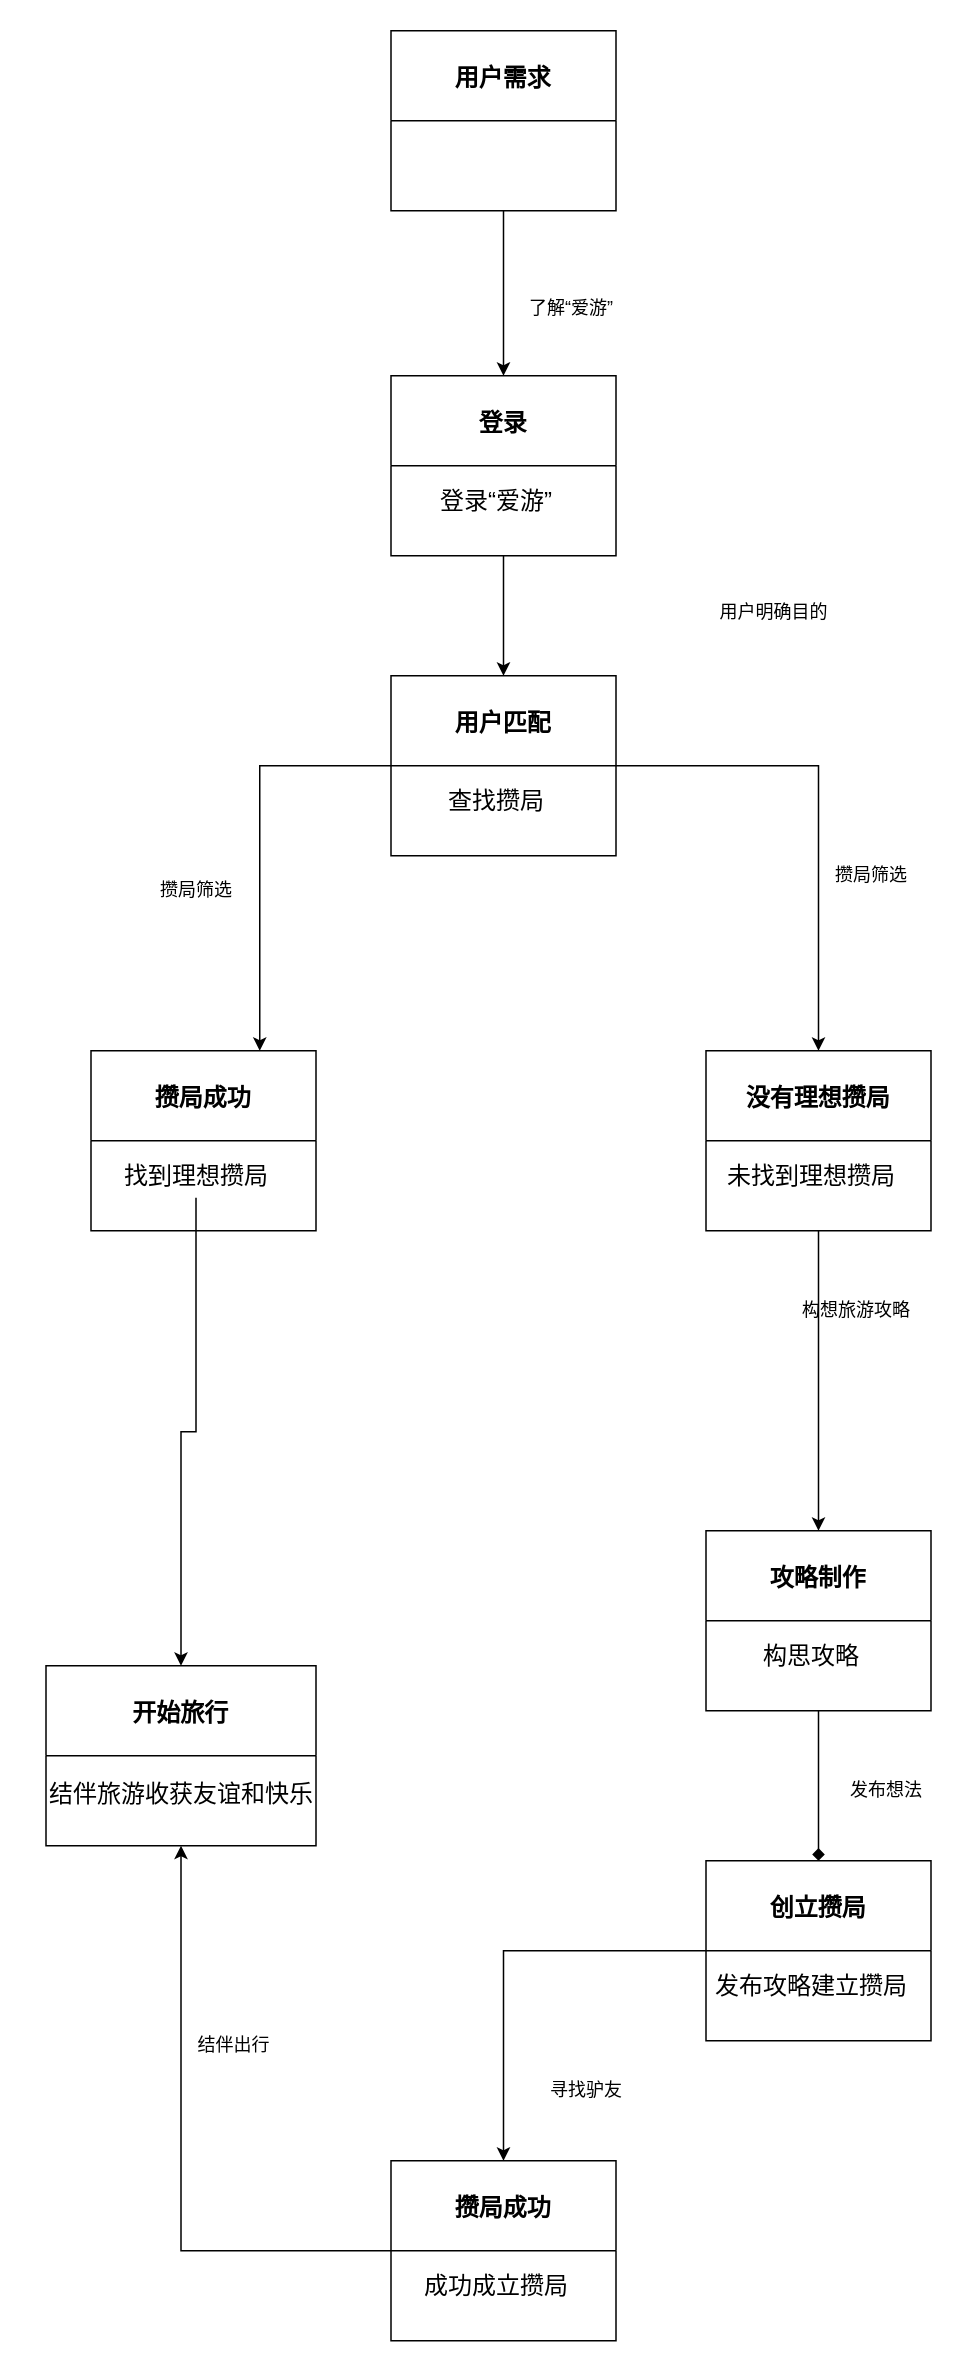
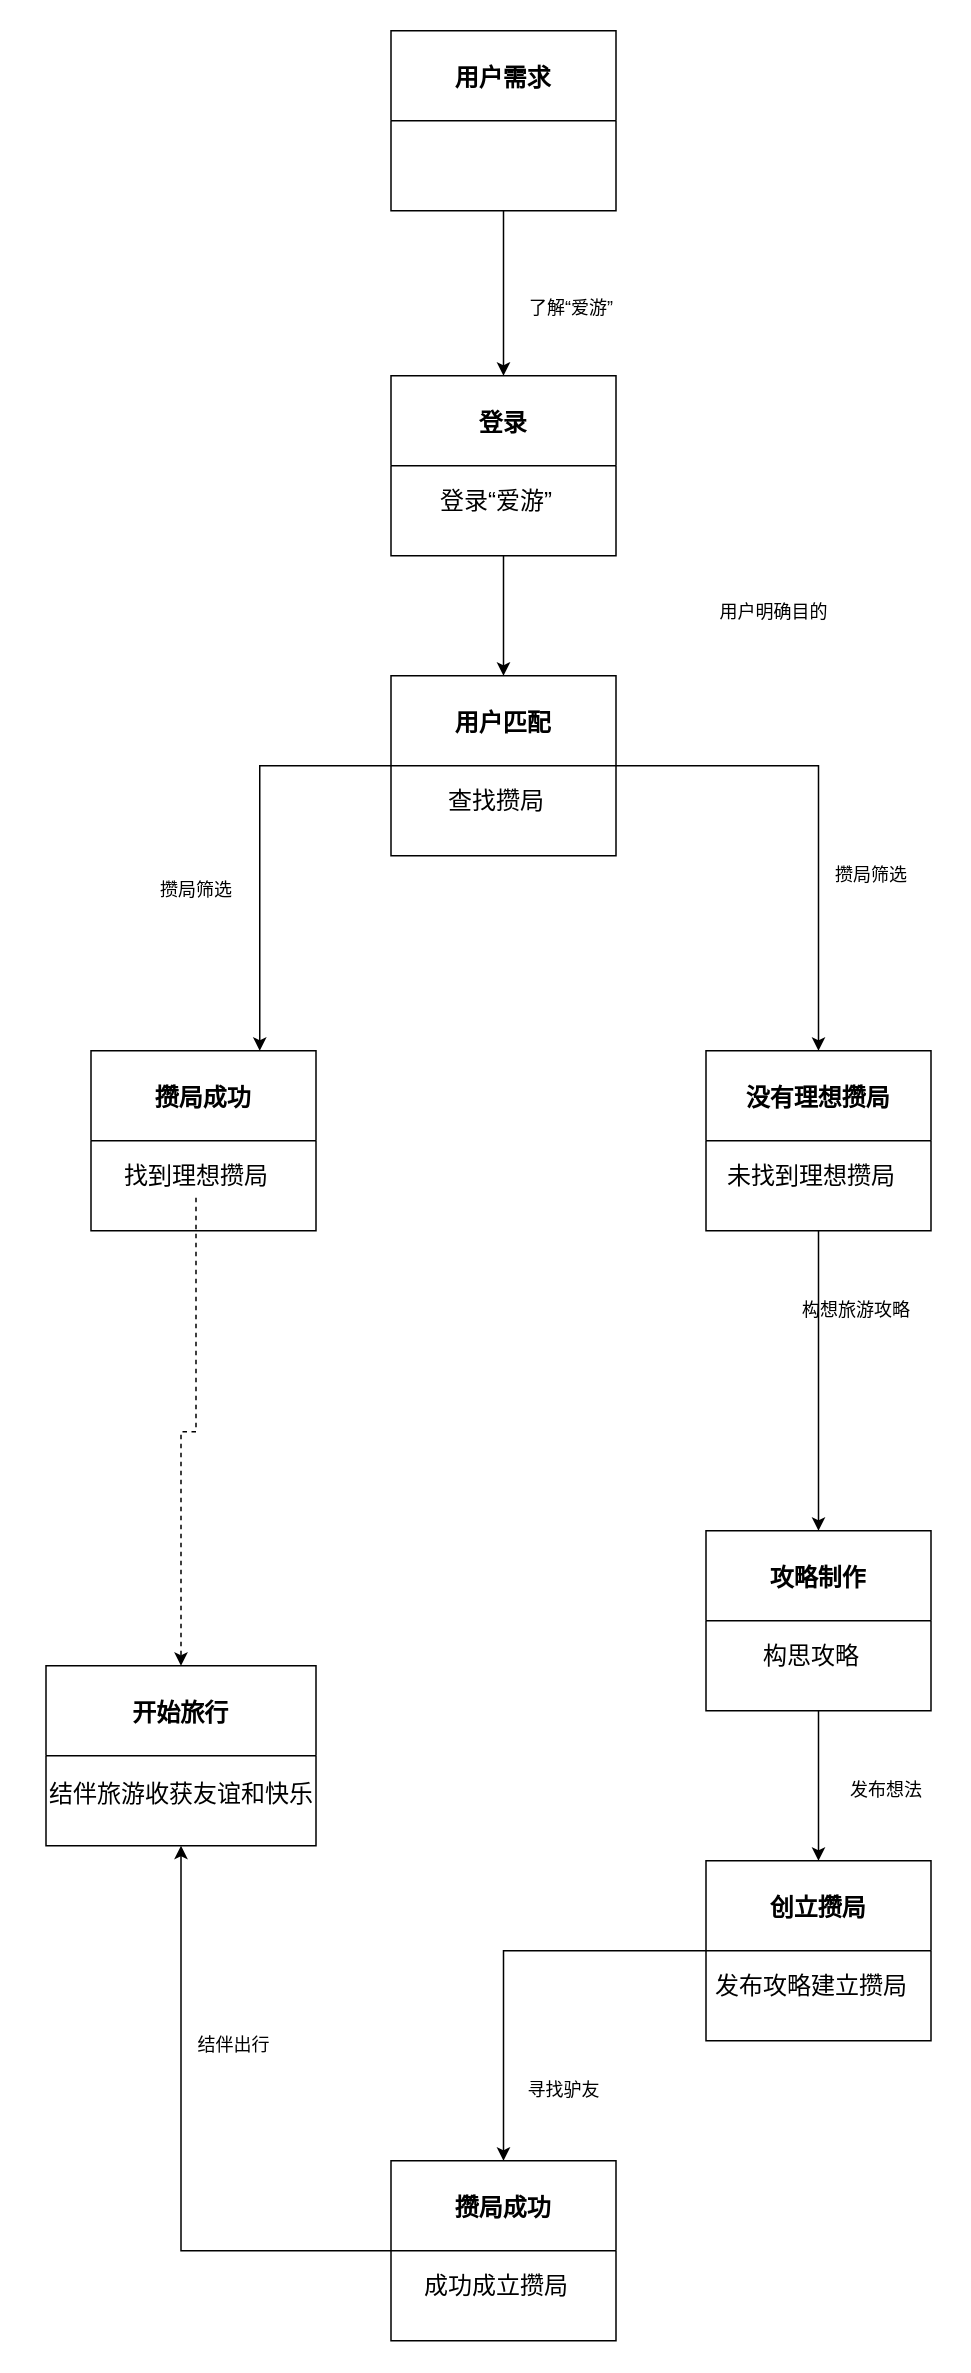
  <mxCell id="0" />
  <mxCell id="1" parent="0" />
  <mxCell id="2" style="edgeStyle=orthogonalEdgeStyle;rounded=0;orthogonalLoop=1;jettySize=auto;html=1;fontSize=16;" edge="1" parent="1" source="3" target="5"><mxGeometry relative="1" as="geometry" /></mxCell>
  <mxCell id="3" value="用户需求" style="swimlane;startSize=60;fontSize=16;" vertex="1" parent="1"><mxGeometry x="260" y="20" width="150" height="120" as="geometry" /></mxCell>
  <mxCell id="4" style="edgeStyle=orthogonalEdgeStyle;rounded=0;orthogonalLoop=1;jettySize=auto;html=1;fontSize=16;" edge="1" parent="1" source="5" target="9"><mxGeometry relative="1" as="geometry" /></mxCell>
  <mxCell id="5" value="登录" style="swimlane;startSize=60;fontSize=16;" vertex="1" parent="1"><mxGeometry x="260" y="250" width="150" height="120" as="geometry" /></mxCell>
  <mxCell id="6" value="登录“爱游”" style="text;html=1;align=center;verticalAlign=middle;resizable=0;points=[];autosize=1;strokeColor=none;fillColor=none;fontSize=16;" vertex="1" parent="1"><mxGeometry x="280" y="318" width="100" height="30" as="geometry" /></mxCell>
  <mxCell id="7" style="edgeStyle=orthogonalEdgeStyle;rounded=0;orthogonalLoop=1;jettySize=auto;html=1;entryX=0.75;entryY=0;entryDx=0;entryDy=0;fontSize=16;" edge="1" parent="1" source="9" target="11"><mxGeometry relative="1" as="geometry" /></mxCell>
  <mxCell id="8" style="edgeStyle=orthogonalEdgeStyle;rounded=0;orthogonalLoop=1;jettySize=auto;html=1;fontSize=16;" edge="1" parent="1" source="9" target="15"><mxGeometry relative="1" as="geometry" /></mxCell>
  <mxCell id="9" value="用户匹配" style="swimlane;startSize=60;fontSize=16;" vertex="1" parent="1"><mxGeometry x="260" y="450" width="150" height="120" as="geometry" /></mxCell>
  <mxCell id="10" value="查找攒局" style="text;html=1;align=center;verticalAlign=middle;resizable=0;points=[];autosize=1;strokeColor=none;fillColor=none;fontSize=16;" vertex="1" parent="1"><mxGeometry x="285" y="518" width="90" height="30" as="geometry" /></mxCell>
  <mxCell id="11" value="攒局成功" style="swimlane;startSize=60;fontSize=16;" vertex="1" parent="1"><mxGeometry x="60" y="700" width="150" height="120" as="geometry" /></mxCell>
- <mxCell id="12" style="edgeStyle=orthogonalEdgeStyle;rounded=0;orthogonalLoop=1;jettySize=auto;html=1;entryX=0.5;entryY=0;entryDx=0;entryDy=0;fontSize=16;" edge="1" parent="1" source="13" target="17"><mxGeometry relative="1" as="geometry" /></mxCell>
+ <mxCell id="12" style="edgeStyle=orthogonalEdgeStyle;rounded=0;orthogonalLoop=1;jettySize=auto;html=1;entryX=0.5;entryY=0;entryDx=0;entryDy=0;fontSize=16;dashed=1;" edge="1" parent="1" source="13" target="17"><mxGeometry relative="1" as="geometry" /></mxCell>
  <mxCell id="13" value="找到理想攒局" style="text;html=1;align=center;verticalAlign=middle;resizable=0;points=[];autosize=1;strokeColor=none;fillColor=none;fontSize=16;" vertex="1" parent="1"><mxGeometry x="70" y="768" width="120" height="30" as="geometry" /></mxCell>
  <mxCell id="14" style="edgeStyle=orthogonalEdgeStyle;rounded=0;orthogonalLoop=1;jettySize=auto;html=1;fontSize=16;" edge="1" parent="1" source="15" target="20"><mxGeometry relative="1" as="geometry" /></mxCell>
  <mxCell id="15" value="没有理想攒局" style="swimlane;startSize=60;fontSize=16;" vertex="1" parent="1"><mxGeometry x="470" y="700" width="150" height="120" as="geometry" /></mxCell>
  <mxCell id="16" value="未找到理想攒局" style="text;html=1;align=center;verticalAlign=middle;resizable=0;points=[];autosize=1;strokeColor=none;fillColor=none;fontSize=16;" vertex="1" parent="1"><mxGeometry x="470" y="768" width="140" height="30" as="geometry" /></mxCell>
  <mxCell id="17" value="开始旅行" style="swimlane;startSize=60;fontSize=16;" vertex="1" parent="1"><mxGeometry x="30" y="1110" width="180" height="120" as="geometry" /></mxCell>
  <mxCell id="18" value="结伴旅游收获友谊和快乐" style="text;html=1;align=center;verticalAlign=middle;resizable=0;points=[];autosize=1;strokeColor=none;fillColor=none;fontSize=16;" vertex="1" parent="17"><mxGeometry x="-10" y="70" width="200" height="30" as="geometry" /></mxCell>
- <mxCell id="19" style="edgeStyle=orthogonalEdgeStyle;rounded=0;orthogonalLoop=1;jettySize=auto;html=1;entryX=0.5;entryY=0;entryDx=0;entryDy=0;fontSize=16;endArrow=diamond;" edge="1" parent="1" source="20" target="23"><mxGeometry relative="1" as="geometry" /></mxCell>
+ <mxCell id="19" style="edgeStyle=orthogonalEdgeStyle;rounded=0;orthogonalLoop=1;jettySize=auto;html=1;entryX=0.5;entryY=0;entryDx=0;entryDy=0;fontSize=16;" edge="1" parent="1" source="20" target="23"><mxGeometry relative="1" as="geometry" /></mxCell>
  <mxCell id="20" value="攻略制作" style="swimlane;startSize=60;fontSize=16;" vertex="1" parent="1"><mxGeometry x="470" y="1020" width="150" height="120" as="geometry" /></mxCell>
  <mxCell id="21" value="构思攻略" style="text;html=1;align=center;verticalAlign=middle;resizable=0;points=[];autosize=1;strokeColor=none;fillColor=none;fontSize=16;" vertex="1" parent="1"><mxGeometry x="495" y="1088" width="90" height="30" as="geometry" /></mxCell>
  <mxCell id="22" style="edgeStyle=orthogonalEdgeStyle;rounded=0;orthogonalLoop=1;jettySize=auto;html=1;fontSize=16;" edge="1" parent="1" source="23" target="26"><mxGeometry relative="1" as="geometry" /></mxCell>
  <mxCell id="23" value="创立攒局" style="swimlane;startSize=60;fontSize=16;" vertex="1" parent="1"><mxGeometry x="470" y="1240" width="150" height="120" as="geometry" /></mxCell>
  <mxCell id="24" value="发布攻略建立攒局" style="text;html=1;align=center;verticalAlign=middle;resizable=0;points=[];autosize=1;strokeColor=none;fillColor=none;fontSize=16;" vertex="1" parent="1"><mxGeometry x="465" y="1308" width="150" height="30" as="geometry" /></mxCell>
  <mxCell id="25" style="edgeStyle=orthogonalEdgeStyle;rounded=0;orthogonalLoop=1;jettySize=auto;html=1;entryX=0.5;entryY=1;entryDx=0;entryDy=0;fontSize=16;" edge="1" parent="1" source="26" target="17"><mxGeometry relative="1" as="geometry" /></mxCell>
  <mxCell id="26" value="攒局成功" style="swimlane;startSize=60;fontSize=16;" vertex="1" parent="1"><mxGeometry x="260" y="1440" width="150" height="120" as="geometry" /></mxCell>
  <mxCell id="27" value="成功成立攒局" style="text;html=1;align=center;verticalAlign=middle;resizable=0;points=[];autosize=1;strokeColor=none;fillColor=none;fontSize=16;" vertex="1" parent="1"><mxGeometry x="270" y="1508" width="120" height="30" as="geometry" /></mxCell>
  <mxCell id="28" value="了解“爱游”" style="text;html=1;align=center;verticalAlign=middle;resizable=0;points=[];autosize=1;strokeColor=none;fillColor=none;" vertex="1" parent="1"><mxGeometry x="340" y="190" width="80" height="30" as="geometry" /></mxCell>
  <mxCell id="29" value="用户明确目的" style="text;html=1;align=center;verticalAlign=middle;resizable=0;points=[];autosize=1;strokeColor=none;fillColor=none;" vertex="1" parent="1"><mxGeometry x="465" y="393" width="100" height="30" as="geometry" /></mxCell>
  <mxCell id="30" value="攒局筛选" style="text;html=1;align=center;verticalAlign=middle;resizable=0;points=[];autosize=1;strokeColor=none;fillColor=none;" vertex="1" parent="1"><mxGeometry x="95" y="578" width="70" height="30" as="geometry" /></mxCell>
  <mxCell id="31" value="攒局筛选" style="text;html=1;align=center;verticalAlign=middle;resizable=0;points=[];autosize=1;strokeColor=none;fillColor=none;" vertex="1" parent="1"><mxGeometry x="545" y="568" width="70" height="30" as="geometry" /></mxCell>
  <mxCell id="32" value="构想旅游攻略" style="text;html=1;align=center;verticalAlign=middle;resizable=0;points=[];autosize=1;strokeColor=none;fillColor=none;" vertex="1" parent="1"><mxGeometry x="520" y="858" width="100" height="30" as="geometry" /></mxCell>
  <mxCell id="33" value="发布想法" style="text;html=1;align=center;verticalAlign=middle;resizable=0;points=[];autosize=1;strokeColor=none;fillColor=none;" vertex="1" parent="1"><mxGeometry x="555" y="1178" width="70" height="30" as="geometry" /></mxCell>
- <mxCell id="34" value="寻找驴友" style="text;html=1;align=center;verticalAlign=middle;resizable=0;points=[];autosize=1;strokeColor=none;fillColor=none;" vertex="1" parent="1"><mxGeometry x="355" y="1378" width="70" height="30" as="geometry" /></mxCell>
+ <mxCell id="34" value="寻找驴友" style="text;html=1;align=center;verticalAlign=middle;resizable=0;points=[];autosize=1;strokeColor=none;fillColor=none;" vertex="1" parent="1"><mxGeometry x="340" y="1378" width="70" height="30" as="geometry" /></mxCell>
  <mxCell id="35" value="结伴出行" style="text;html=1;align=center;verticalAlign=middle;resizable=0;points=[];autosize=1;strokeColor=none;fillColor=none;" vertex="1" parent="1"><mxGeometry x="120" y="1348" width="70" height="30" as="geometry" /></mxCell>
